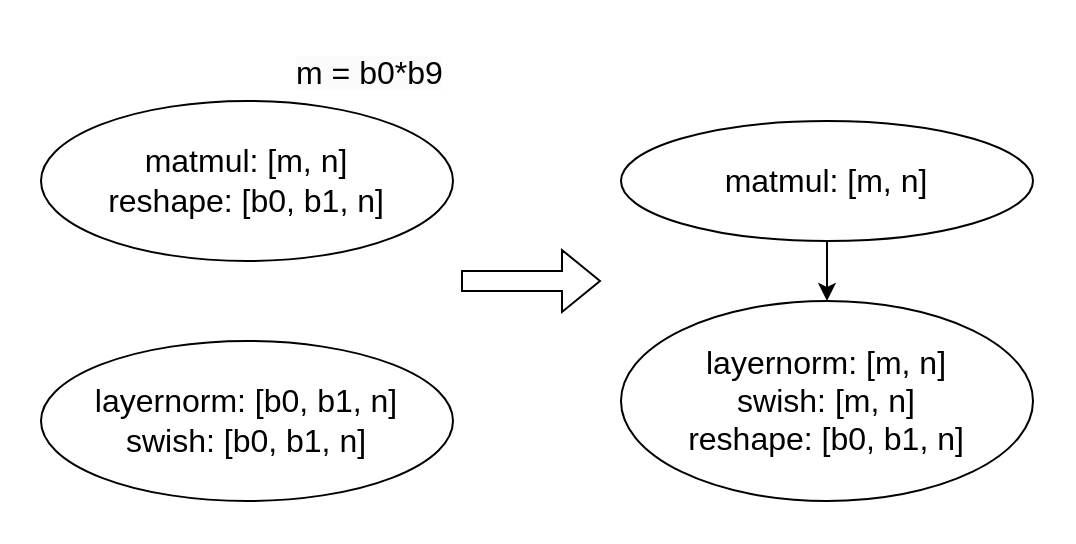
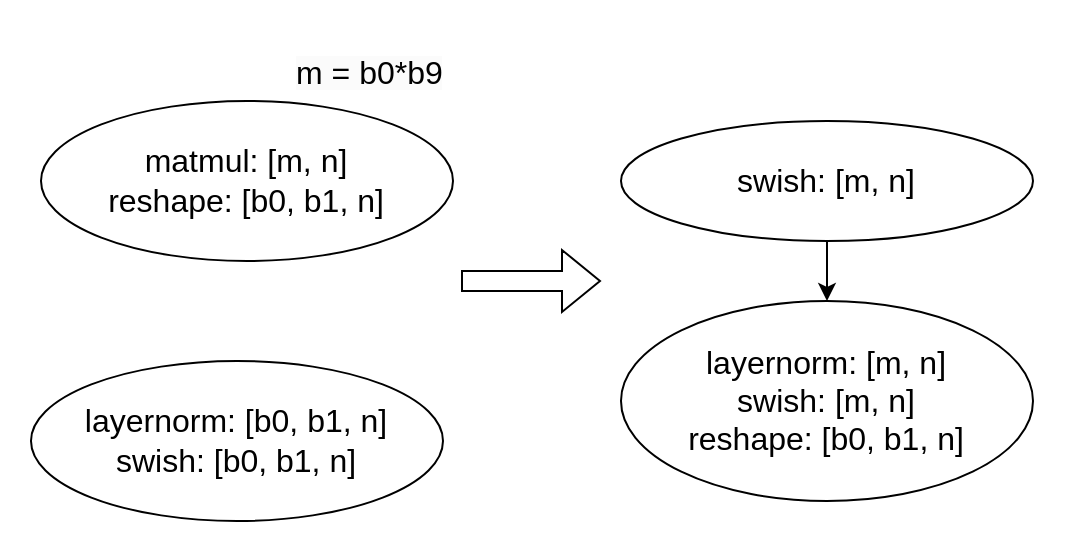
  <mxCell id="0" />
  <mxCell id="1" parent="0" />
  <mxCell id="2" value="&lt;font style=&quot;font-size: 16px;&quot;&gt;matmul: [m, n]&lt;/font&gt;&lt;div&gt;&lt;font style=&quot;font-size: 16px;&quot;&gt;reshape: [b0, b1, n]&lt;/font&gt;&lt;/div&gt;" style="ellipse;whiteSpace=wrap;html=1;" vertex="1" parent="1"><mxGeometry x="20" y="50" width="206" height="80" as="geometry" /></mxCell>
- <mxCell id="3" value="&lt;div&gt;&lt;font style=&quot;font-size: 16px;&quot;&gt;layernorm: [b0, b1, n]&lt;/font&gt;&lt;/div&gt;&lt;div&gt;&lt;font style=&quot;font-size: 16px;&quot;&gt;swish: [b0, b1, n]&lt;/font&gt;&lt;/div&gt;" style="ellipse;whiteSpace=wrap;html=1;" vertex="1" parent="1"><mxGeometry x="20" y="170" width="206" height="80" as="geometry" /></mxCell>
+ <mxCell id="3" value="&lt;div&gt;&lt;font style=&quot;font-size: 16px;&quot;&gt;layernorm: [b0, b1, n]&lt;/font&gt;&lt;/div&gt;&lt;div&gt;&lt;font style=&quot;font-size: 16px;&quot;&gt;swish: [b0, b1, n]&lt;/font&gt;&lt;/div&gt;" style="ellipse;whiteSpace=wrap;html=1;" vertex="1" parent="1"><mxGeometry x="15" y="180" width="206" height="80" as="geometry" /></mxCell>
  <mxCell id="4" value="" style="edgeStyle=orthogonalEdgeStyle;rounded=0;orthogonalLoop=1;jettySize=auto;html=1;" edge="1" parent="1" source="5" target="6"><mxGeometry relative="1" as="geometry" /></mxCell>
- <mxCell id="5" value="&lt;font style=&quot;font-size: 16px;&quot;&gt;matmul: [m, n]&lt;/font&gt;" style="ellipse;whiteSpace=wrap;html=1;" vertex="1" parent="1"><mxGeometry x="310" y="60" width="206" height="60" as="geometry" /></mxCell>
+ <mxCell id="5" value="&lt;font style=&quot;font-size: 16px;&quot;&gt;swish: [m, n]&lt;/font&gt;" style="ellipse;whiteSpace=wrap;html=1;" vertex="1" parent="1"><mxGeometry x="310" y="60" width="206" height="60" as="geometry" /></mxCell>
  <mxCell id="6" value="&lt;div&gt;&lt;span style=&quot;font-size: 16px; background-color: transparent; color: light-dark(rgb(0, 0, 0), rgb(255, 255, 255));&quot;&gt;layernorm: [m, n]&lt;/span&gt;&lt;/div&gt;&lt;div&gt;&lt;font style=&quot;font-size: 16px;&quot;&gt;swish: [m, n]&lt;/font&gt;&lt;/div&gt;&lt;div&gt;&lt;span style=&quot;font-size: 16px;&quot;&gt;reshape: [b0, b1, n]&lt;/span&gt;&lt;/div&gt;" style="ellipse;whiteSpace=wrap;html=1;" vertex="1" parent="1"><mxGeometry x="310" y="150" width="206" height="100" as="geometry" /></mxCell>
  <mxCell id="7" value="&lt;span style=&quot;color: rgb(0, 0, 0); font-family: Helvetica; font-size: 16px; font-style: normal; font-variant-ligatures: normal; font-variant-caps: normal; font-weight: 400; letter-spacing: normal; orphans: 2; text-align: center; text-indent: 0px; text-transform: none; widows: 2; word-spacing: 0px; -webkit-text-stroke-width: 0px; white-space: normal; background-color: rgb(251, 251, 251); text-decoration-thickness: initial; text-decoration-style: initial; text-decoration-color: initial; float: none; display: inline !important;&quot;&gt;m = b0*b9&lt;/span&gt;" style="text;whiteSpace=wrap;html=1;" vertex="1" parent="1"><mxGeometry x="146" y="20" width="80" height="40" as="geometry" /></mxCell>
  <mxCell id="8" value="" style="shape=flexArrow;endArrow=classic;html=1;rounded=0;" edge="1" parent="1"><mxGeometry width="50" height="50" relative="1" as="geometry"><mxPoint x="230" y="140" as="sourcePoint" /><mxPoint x="300" y="140" as="targetPoint" /></mxGeometry></mxCell>
